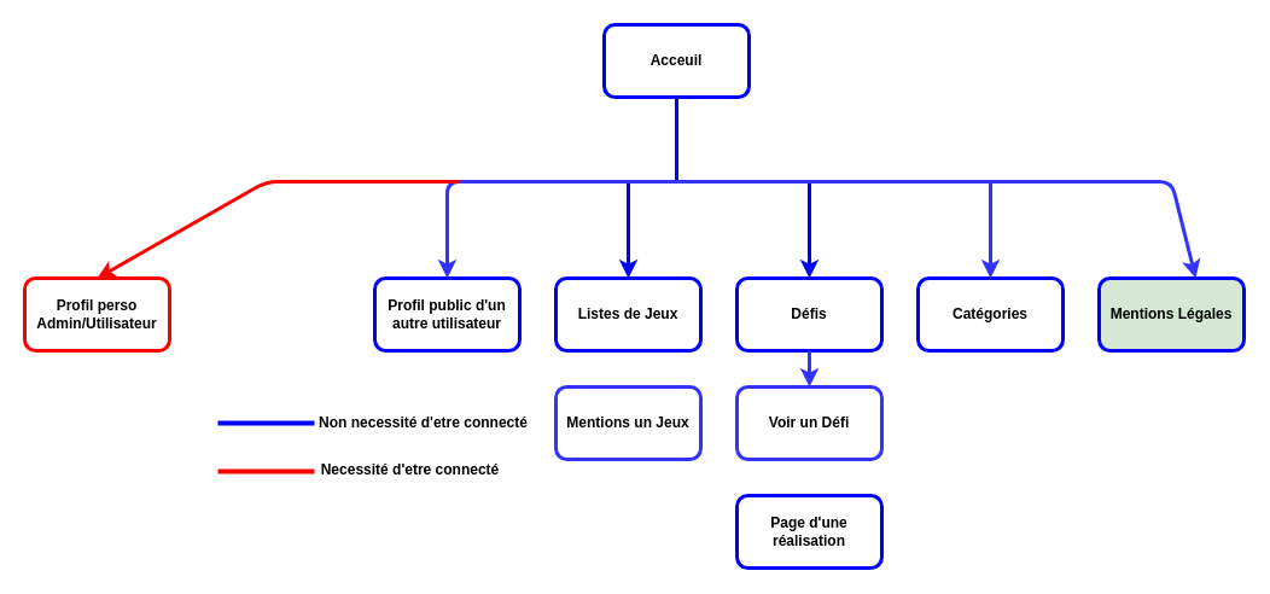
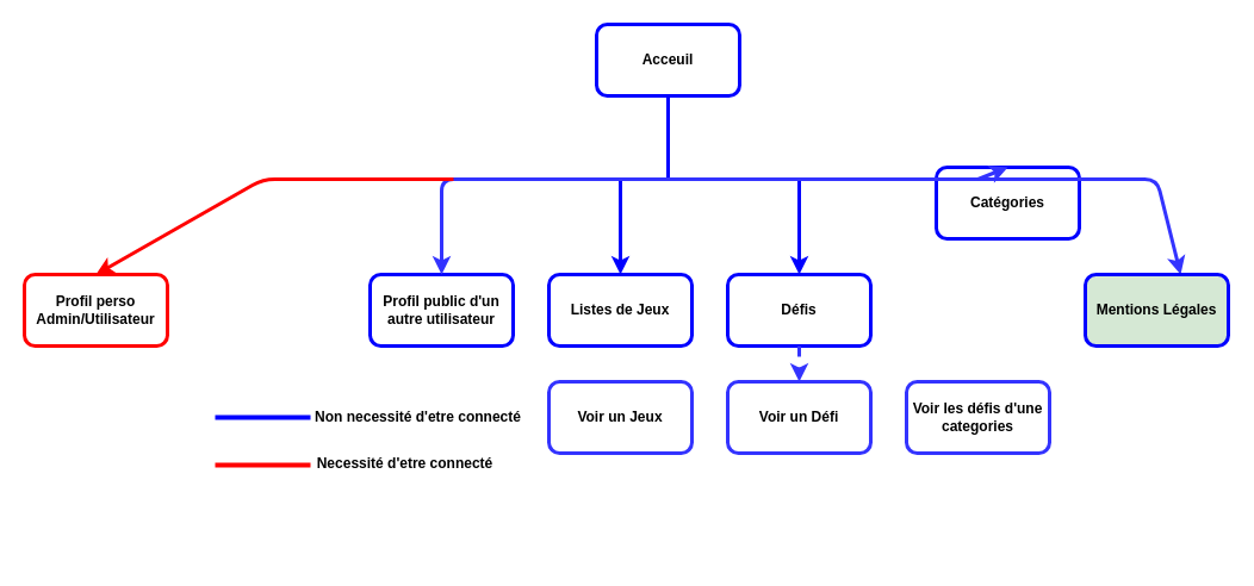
  <mxCell id="0" />
  <mxCell id="1" parent="0" />
  <mxCell id="2" value="&lt;b&gt;Acceuil&lt;/b&gt;" style="rounded=1;whiteSpace=wrap;html=1;strokeColor=#0000FF;strokeWidth=3;" parent="1" vertex="1"><mxGeometry x="500" y="20" width="120" height="60" as="geometry" /></mxCell>
  <mxCell id="3" value="" style="endArrow=none;html=1;entryX=0.5;entryY=1;entryDx=0;entryDy=0;fillColor=#0000FF;strokeWidth=3;strokeColor=#0000FF;" parent="1" target="2" edge="1"><mxGeometry width="50" height="50" relative="1" as="geometry"><mxPoint x="560" y="150" as="sourcePoint" /><mxPoint x="500" y="400" as="targetPoint" /></mxGeometry></mxCell>
  <mxCell id="4" value="&lt;b&gt;Défis&lt;/b&gt;" style="rounded=1;whiteSpace=wrap;html=1;strokeColor=#0000FF;strokeWidth=3;" parent="1" vertex="1"><mxGeometry x="610" y="230" width="120" height="60" as="geometry" /></mxCell>
  <mxCell id="5" value="&lt;b&gt;Listes de Jeux&lt;/b&gt;" style="rounded=1;whiteSpace=wrap;html=1;strokeColor=#0000FF;strokeWidth=3;" parent="1" vertex="1"><mxGeometry x="460" y="230" width="120" height="60" as="geometry" /></mxCell>
- <mxCell id="6" value="&lt;b&gt;Mentions un Jeux&lt;/b&gt;" style="rounded=1;whiteSpace=wrap;html=1;strokeColor=#3333FF;strokeWidth=3;" parent="1" vertex="1"><mxGeometry x="460" y="320" width="120" height="60" as="geometry" /></mxCell>
+ <mxCell id="6" value="&lt;b&gt;Voir un Jeux&lt;/b&gt;" style="rounded=1;whiteSpace=wrap;html=1;strokeColor=#3333FF;strokeWidth=3;" parent="1" vertex="1"><mxGeometry x="460" y="320" width="120" height="60" as="geometry" /></mxCell>
  <mxCell id="7" value="&lt;b&gt;Voir un Défi&lt;/b&gt;" style="rounded=1;whiteSpace=wrap;html=1;strokeColor=#3333FF;strokeWidth=3;" parent="1" vertex="1"><mxGeometry x="610" y="320" width="120" height="60" as="geometry" /></mxCell>
- <mxCell id="8" value="&lt;b&gt;Catégories&lt;/b&gt;" style="rounded=1;whiteSpace=wrap;html=1;strokeColor=#0000FF;strokeWidth=3;" parent="1" vertex="1"><mxGeometry x="760" y="230" width="120" height="60" as="geometry" /></mxCell>
+ <mxCell id="8" value="&lt;b&gt;Catégories&lt;/b&gt;" style="rounded=1;whiteSpace=wrap;html=1;strokeColor=#0000FF;strokeWidth=3;" parent="1" vertex="1"><mxGeometry x="785" y="140" width="120" height="60" as="geometry" /></mxCell>
+ <mxCell id="9" value="&lt;b&gt;Voir les défis d'une categories&lt;/b&gt;" style="rounded=1;whiteSpace=wrap;html=1;strokeColor=#3333FF;strokeWidth=3;" parent="1" vertex="1"><mxGeometry x="760" y="320" width="120" height="60" as="geometry" /></mxCell>
  <mxCell id="10" value="&lt;b&gt;Profil perso Admin/Utilisateur&lt;/b&gt;" style="rounded=1;whiteSpace=wrap;html=1;strokeColor=light-dark(#ff0000, #cdcdff);strokeWidth=3;" parent="1" vertex="1"><mxGeometry y="230" width="120" height="60" as="geometry" x="20" /></mxCell>
  <mxCell id="11" value="" style="endArrow=classic;html=1;entryX=0.5;entryY=0;entryDx=0;entryDy=0;fillColor=#0000FF;strokeWidth=3;strokeColor=#0000FF;" parent="1" target="4" edge="1"><mxGeometry width="50" height="50" relative="1" as="geometry"><mxPoint x="670" y="150" as="sourcePoint" /><mxPoint x="930" y="360" as="targetPoint" /></mxGeometry></mxCell>
- <mxCell id="12" value="" style="endArrow=classic;html=1;exitX=0.5;exitY=1;exitDx=0;exitDy=0;entryX=0.5;entryY=0;entryDx=0;entryDy=0;strokeWidth=3;strokeColor=#3333FF;" parent="1" source="4" target="7" edge="1"><mxGeometry width="50" height="50" relative="1" as="geometry"><mxPoint x="880" y="300" as="sourcePoint" /><mxPoint x="930" y="250" as="targetPoint" /></mxGeometry></mxCell>
+ <mxCell id="12" value="" style="endArrow=classic;html=1;exitX=0.5;exitY=1;exitDx=0;exitDy=0;entryX=0.5;entryY=0;entryDx=0;entryDy=0;strokeWidth=3;strokeColor=#3333FF;dashed=1;" parent="1" source="4" target="7" edge="1"><mxGeometry width="50" height="50" relative="1" as="geometry"><mxPoint x="880" y="300" as="sourcePoint" /><mxPoint x="930" y="250" as="targetPoint" /></mxGeometry></mxCell>
  <mxCell id="13" value="" style="endArrow=classic;html=1;fillColor=#0000FF;strokeWidth=3;strokeColor=#0000FF;" parent="1" target="5" edge="1"><mxGeometry width="50" height="50" relative="1" as="geometry"><mxPoint x="520" y="150" as="sourcePoint" /><mxPoint x="680" y="350" as="targetPoint" /></mxGeometry></mxCell>
  <mxCell id="14" value="" style="endArrow=classic;html=1;strokeWidth=3;strokeColor=#3333FF;" parent="1" edge="1"><mxGeometry width="50" height="50" relative="1" as="geometry"><mxPoint x="390" y="150" as="sourcePoint" /><mxPoint x="990" y="230" as="targetPoint" /><Array as="points"><mxPoint x="970" y="150" /></Array></mxGeometry></mxCell>
  <mxCell id="15" value="" style="endArrow=classic;html=1;entryX=0.5;entryY=0;entryDx=0;entryDy=0;strokeColor=#3333FF;strokeWidth=3;" edge="1" parent="1" target="8"><mxGeometry width="50" height="50" relative="1" as="geometry"><mxPoint x="820" y="150" as="sourcePoint" /><mxPoint x="720" y="450" as="targetPoint" /></mxGeometry></mxCell>
  <mxCell id="16" value="&lt;b&gt;Mentions Légales&lt;/b&gt;" style="rounded=1;whiteSpace=wrap;html=1;strokeColor=#0000FF;strokeWidth=3;fillColor=#d5e8d4;" vertex="1" parent="1"><mxGeometry x="910" y="230" width="120" height="60" as="geometry" /></mxCell>
  <mxCell id="17" value="&lt;b&gt;Profil public d'un autre utilisateur&lt;/b&gt;" style="rounded=1;whiteSpace=wrap;html=1;strokeColor=#0000FF;strokeWidth=3;" parent="1" vertex="1"><mxGeometry x="310" y="230" width="120" height="60" as="geometry" /></mxCell>
- <mxCell id="18" value="&lt;b&gt;Page d'une réalisation&lt;/b&gt;" style="rounded=1;whiteSpace=wrap;html=1;strokeColor=#0000FF;strokeWidth=3;" vertex="1" parent="1"><mxGeometry x="610" y="410" width="120" height="60" as="geometry" /></mxCell>
  <mxCell id="19" value="" style="endArrow=classic;html=1;strokeWidth=3;strokeColor=#3333FF;entryX=0.5;entryY=0;entryDx=0;entryDy=0;" parent="1" target="17" edge="1"><mxGeometry width="50" height="50" relative="1" as="geometry"><mxPoint x="400" y="150" as="sourcePoint" /><mxPoint x="350" y="320" as="targetPoint" /><Array as="points"><mxPoint x="370" y="150" /></Array></mxGeometry></mxCell>
  <mxCell id="20" value="" style="endArrow=none;html=1;strokeColor=#0000FF;strokeWidth=4;" edge="1" parent="1"><mxGeometry width="50" height="50" relative="1" as="geometry"><mxPoint x="180" y="350" as="sourcePoint" /><mxPoint x="260" y="350" as="targetPoint" /></mxGeometry></mxCell>
  <mxCell id="21" value="" style="endArrow=none;html=1;strokeColor=#FF0000;strokeWidth=4;" edge="1" parent="1"><mxGeometry width="50" height="50" relative="1" as="geometry"><mxPoint x="180" y="390" as="sourcePoint" /><mxPoint x="260" y="390" as="targetPoint" /></mxGeometry></mxCell>
  <mxCell id="22" value="Non necessité d'etre connecté" style="text;html=1;align=center;verticalAlign=middle;resizable=0;points=[];autosize=1;strokeColor=none;fillColor=none;fontStyle=1" vertex="1" parent="1"><mxGeometry x="260" y="335" width="180" height="30" as="geometry" /></mxCell>
  <mxCell id="23" value="Necessité d'etre connecté" style="text;html=1;align=center;verticalAlign=middle;resizable=0;points=[];autosize=1;strokeColor=none;fillColor=none;fontStyle=1" vertex="1" parent="1"><mxGeometry x="259" y="374" width="160" height="30" as="geometry" /></mxCell>
  <mxCell id="24" value="" style="endArrow=classic;html=1;strokeWidth=3;strokeColor=#FF0000;entryX=0.5;entryY=0;entryDx=0;entryDy=0;" edge="1" parent="1" target="10"><mxGeometry width="50" height="50" relative="1" as="geometry"><mxPoint x="380" y="150" as="sourcePoint" /><mxPoint x="210" y="210" as="targetPoint" /><Array as="points"><mxPoint x="220" y="150" /></Array></mxGeometry></mxCell>
